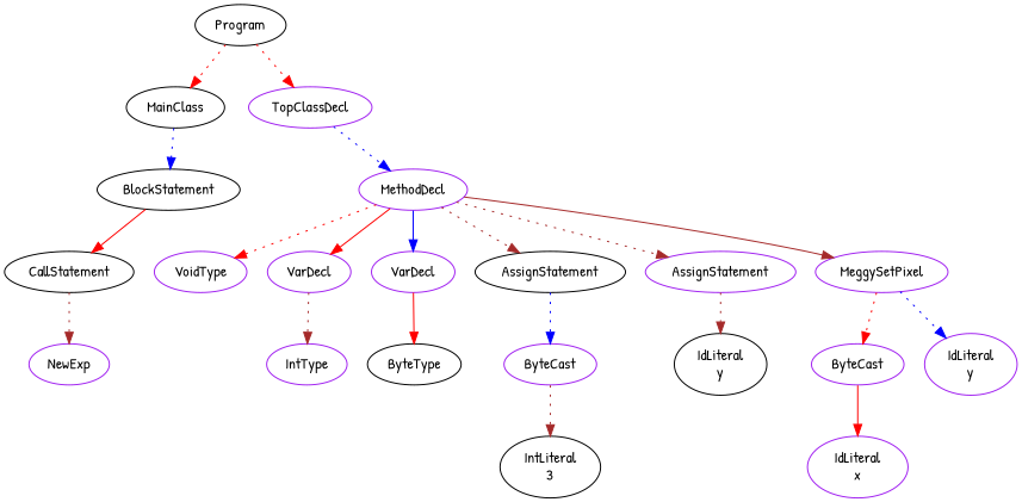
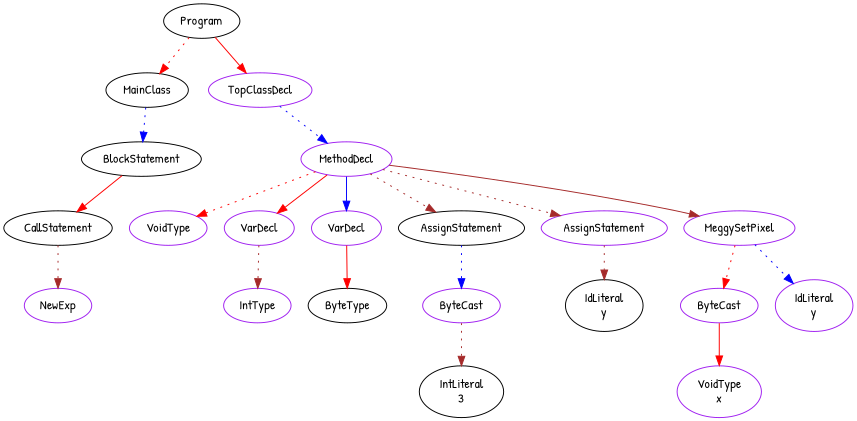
  digraph {
    fontname="Patrick Hand"
    node [color=purple fontname="Patrick Hand"]
    edge [color=red fontname="Patrick Hand" style=dotted]
    n1 [color=black label=Program]
    n2 [color=black label=MainClass]
    n3 [label=TopClassDecl]
    n4 [color=black label=BlockStatement]
    n5 [label=MethodDecl]
    n6 [color=black label=CallStatement]
    n7 [label=NewExp]
    n8 [label=VoidType]
    n9 [label=VarDecl]
    n10 [label=VarDecl]
    n11 [color=black label=AssignStatement]
    n12 [label=AssignStatement]
    n13 [label=MeggySetPixel]
    n14 [label=IntType]
    n15 [color=black label=ByteType]
    n16 [label=ByteCast]
    n17 [color=black label="IdLiteral\ny"]
    n18 [label=ByteCast]
    n19 [label="IdLiteral\ny"]
    n20 [color=black label="IntLiteral\n3"]
-   n21 [label="IdLiteral\nx"]
+   n21 [label="VoidType\nx"]
    n1 -> n2
-   n1 -> n3
+   n1 -> n3 [style=solid]
    n2 -> n4 [color=blue]
    n3 -> n5 [color=blue]
    n4 -> n6 [style=solid]
    n5 -> n8
    n5 -> n9 [style=solid]
    n5 -> n10 [color=blue style=solid]
    n5 -> n11 [color=brown]
    n5 -> n12 [color=brown]
    n5 -> n13 [color=brown style=solid]
    n6 -> n7 [color=brown]
    n9 -> n14 [color=brown]
    n10 -> n15 [style=solid]
    n11 -> n16 [color=blue]
    n12 -> n17 [color=brown]
    n13 -> n18
    n13 -> n19 [color=blue]
    n16 -> n20 [color=brown]
    n18 -> n21 [style=solid]
  }
